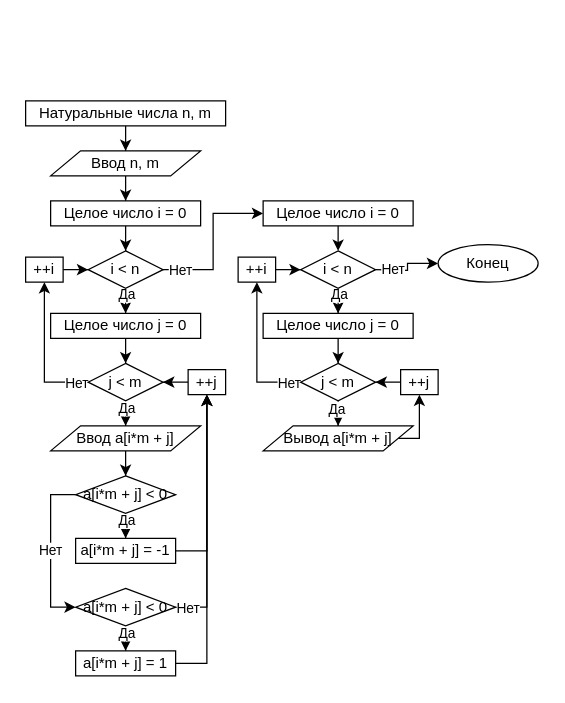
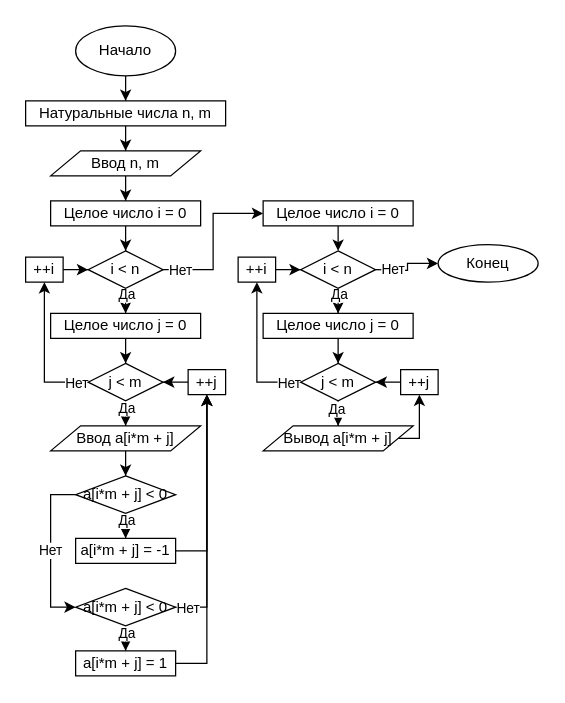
  <mxCell id="0" />
  <mxCell id="1" parent="0" />
+ <mxCell id="2" style="edgeStyle=orthogonalEdgeStyle;rounded=0;orthogonalLoop=1;jettySize=auto;html=1;entryX=0.5;entryY=0;entryDx=0;entryDy=0;" edge="1" parent="1" source="3" target="5"><mxGeometry relative="1" as="geometry" /></mxCell>
+ <mxCell id="3" value="Начало" style="ellipse;whiteSpace=wrap;html=1;" vertex="1" parent="1"><mxGeometry x="60" y="20" width="80" height="40" as="geometry" /></mxCell>
  <mxCell id="4" style="edgeStyle=orthogonalEdgeStyle;rounded=0;orthogonalLoop=1;jettySize=auto;html=1;entryX=0.5;entryY=0;entryDx=0;entryDy=0;" edge="1" parent="1" source="5" target="8"><mxGeometry relative="1" as="geometry" /></mxCell>
  <mxCell id="5" value="Натуральные числа n, m" style="rounded=0;whiteSpace=wrap;html=1;" vertex="1" parent="1"><mxGeometry x="20" y="80" width="160" height="20" as="geometry" /></mxCell>
  <mxCell id="6" value="Конец" style="ellipse;whiteSpace=wrap;html=1;" vertex="1" parent="1"><mxGeometry x="350" y="195" width="80" height="30" as="geometry" /></mxCell>
  <mxCell id="7" style="edgeStyle=orthogonalEdgeStyle;rounded=0;orthogonalLoop=1;jettySize=auto;html=1;entryX=0.5;entryY=0;entryDx=0;entryDy=0;" edge="1" parent="1" source="8" target="10"><mxGeometry relative="1" as="geometry" /></mxCell>
  <mxCell id="8" value="Ввод n, m" style="shape=parallelogram;perimeter=parallelogramPerimeter;whiteSpace=wrap;html=1;" vertex="1" parent="1"><mxGeometry x="40" y="120" width="120" height="20" as="geometry" /></mxCell>
  <mxCell id="9" style="edgeStyle=orthogonalEdgeStyle;rounded=0;orthogonalLoop=1;jettySize=auto;html=1;entryX=0.5;entryY=0;entryDx=0;entryDy=0;" edge="1" parent="1" source="10" target="15"><mxGeometry relative="1" as="geometry" /></mxCell>
  <mxCell id="10" value="Целое число i = 0" style="rounded=0;whiteSpace=wrap;html=1;" vertex="1" parent="1"><mxGeometry x="40" y="160" width="120" height="20" as="geometry" /></mxCell>
  <mxCell id="11" style="edgeStyle=orthogonalEdgeStyle;rounded=0;orthogonalLoop=1;jettySize=auto;html=1;entryX=0;entryY=0.5;entryDx=0;entryDy=0;" edge="1" parent="1" source="15" target="19"><mxGeometry relative="1" as="geometry"><Array as="points"><mxPoint x="170" y="215" /><mxPoint x="170" y="170" /></Array></mxGeometry></mxCell>
  <mxCell id="12" value="Нет" style="edgeLabel;html=1;align=center;verticalAlign=middle;resizable=0;points=[];" vertex="1" connectable="0" parent="11"><mxGeometry x="-0.785" relative="1" as="geometry"><mxPoint as="offset" /></mxGeometry></mxCell>
  <mxCell id="13" style="edgeStyle=orthogonalEdgeStyle;rounded=0;orthogonalLoop=1;jettySize=auto;html=1;" edge="1" parent="1" source="15" target="23"><mxGeometry relative="1" as="geometry" /></mxCell>
  <mxCell id="14" value="Да" style="edgeLabel;html=1;align=center;verticalAlign=middle;resizable=0;points=[];" vertex="1" connectable="0" parent="13"><mxGeometry x="0.473" relative="1" as="geometry"><mxPoint as="offset" /></mxGeometry></mxCell>
  <mxCell id="15" value="i &amp;lt; n" style="rhombus;whiteSpace=wrap;html=1;" vertex="1" parent="1"><mxGeometry x="70" y="200" width="60" height="30" as="geometry" /></mxCell>
  <mxCell id="16" style="edgeStyle=orthogonalEdgeStyle;rounded=0;orthogonalLoop=1;jettySize=auto;html=1;entryX=0;entryY=0.5;entryDx=0;entryDy=0;" edge="1" parent="1" source="17" target="15"><mxGeometry relative="1" as="geometry" /></mxCell>
  <mxCell id="17" value="++i" style="rounded=0;whiteSpace=wrap;html=1;" vertex="1" parent="1"><mxGeometry x="20" y="205" width="30" height="20" as="geometry" /></mxCell>
  <mxCell id="18" style="edgeStyle=orthogonalEdgeStyle;rounded=0;orthogonalLoop=1;jettySize=auto;html=1;entryX=0.5;entryY=0;entryDx=0;entryDy=0;" edge="1" parent="1" source="19"><mxGeometry relative="1" as="geometry"><mxPoint x="270" y="200" as="targetPoint" /></mxGeometry></mxCell>
  <mxCell id="19" value="Целое число i = 0" style="rounded=0;whiteSpace=wrap;html=1;" vertex="1" parent="1"><mxGeometry x="210" y="160" width="120" height="20" as="geometry" /></mxCell>
  <mxCell id="20" style="edgeStyle=orthogonalEdgeStyle;rounded=0;orthogonalLoop=1;jettySize=auto;html=1;" edge="1" parent="1" target="6"><mxGeometry relative="1" as="geometry"><mxPoint x="300" y="215" as="sourcePoint" /></mxGeometry></mxCell>
  <mxCell id="21" value="Нет" style="edgeLabel;html=1;align=center;verticalAlign=middle;resizable=0;points=[];" vertex="1" connectable="0" parent="20"><mxGeometry x="-0.544" y="1" relative="1" as="geometry"><mxPoint as="offset" /></mxGeometry></mxCell>
  <mxCell id="22" style="edgeStyle=orthogonalEdgeStyle;rounded=0;orthogonalLoop=1;jettySize=auto;html=1;entryX=0.5;entryY=0;entryDx=0;entryDy=0;" edge="1" parent="1" source="23" target="28"><mxGeometry relative="1" as="geometry" /></mxCell>
  <mxCell id="23" value="Целое число j = 0" style="rounded=0;whiteSpace=wrap;html=1;" vertex="1" parent="1"><mxGeometry x="40" y="250" width="120" height="20" as="geometry" /></mxCell>
  <mxCell id="24" style="edgeStyle=orthogonalEdgeStyle;rounded=0;orthogonalLoop=1;jettySize=auto;html=1;entryX=0.5;entryY=1;entryDx=0;entryDy=0;" edge="1" parent="1" source="28" target="17"><mxGeometry relative="1" as="geometry" /></mxCell>
  <mxCell id="25" value="Нет" style="edgeLabel;html=1;align=center;verticalAlign=middle;resizable=0;points=[];" vertex="1" connectable="0" parent="24"><mxGeometry x="-0.82" relative="1" as="geometry"><mxPoint as="offset" /></mxGeometry></mxCell>
  <mxCell id="26" style="edgeStyle=orthogonalEdgeStyle;rounded=0;orthogonalLoop=1;jettySize=auto;html=1;entryX=0.5;entryY=0;entryDx=0;entryDy=0;" edge="1" parent="1" source="28" target="32"><mxGeometry relative="1" as="geometry" /></mxCell>
  <mxCell id="27" value="Да" style="edgeLabel;html=1;align=center;verticalAlign=middle;resizable=0;points=[];" vertex="1" connectable="0" parent="26"><mxGeometry x="0.489" relative="1" as="geometry"><mxPoint as="offset" /></mxGeometry></mxCell>
  <mxCell id="28" value="j &amp;lt; m" style="rhombus;whiteSpace=wrap;html=1;" vertex="1" parent="1"><mxGeometry x="70" y="290" width="60" height="30" as="geometry" /></mxCell>
  <mxCell id="29" style="edgeStyle=orthogonalEdgeStyle;rounded=0;orthogonalLoop=1;jettySize=auto;html=1;entryX=1;entryY=0.5;entryDx=0;entryDy=0;" edge="1" parent="1" source="30" target="28"><mxGeometry relative="1" as="geometry" /></mxCell>
  <mxCell id="30" value="++j" style="rounded=0;whiteSpace=wrap;html=1;" vertex="1" parent="1"><mxGeometry x="150" y="295" width="30" height="20" as="geometry" /></mxCell>
  <mxCell id="31" style="edgeStyle=orthogonalEdgeStyle;rounded=0;orthogonalLoop=1;jettySize=auto;html=1;entryX=0.5;entryY=0;entryDx=0;entryDy=0;" edge="1" parent="1" source="32" target="36"><mxGeometry relative="1" as="geometry" /></mxCell>
  <mxCell id="32" value="Ввод a[i*m + j]" style="shape=parallelogram;perimeter=parallelogramPerimeter;whiteSpace=wrap;html=1;" vertex="1" parent="1"><mxGeometry x="40" y="340" width="120" height="20" as="geometry" /></mxCell>
  <mxCell id="33" style="edgeStyle=orthogonalEdgeStyle;rounded=0;orthogonalLoop=1;jettySize=auto;html=1;entryX=0.5;entryY=0;entryDx=0;entryDy=0;" edge="1" parent="1" source="36" target="38"><mxGeometry relative="1" as="geometry" /></mxCell>
  <mxCell id="34" value="Да" style="edgeLabel;html=1;align=center;verticalAlign=middle;resizable=0;points=[];" vertex="1" connectable="0" parent="33"><mxGeometry x="0.511" relative="1" as="geometry"><mxPoint as="offset" /></mxGeometry></mxCell>
  <mxCell id="35" value="Нет" style="edgeStyle=orthogonalEdgeStyle;rounded=0;orthogonalLoop=1;jettySize=auto;html=1;entryX=0;entryY=0.5;entryDx=0;entryDy=0;" edge="1" parent="1" source="36" target="43"><mxGeometry relative="1" as="geometry"><Array as="points"><mxPoint x="40" y="395" /><mxPoint x="40" y="485" /></Array></mxGeometry></mxCell>
  <mxCell id="36" value="a[i*m + j] &amp;lt; 0" style="rhombus;whiteSpace=wrap;html=1;" vertex="1" parent="1"><mxGeometry x="60" y="380" width="80" height="30" as="geometry" /></mxCell>
  <mxCell id="37" style="edgeStyle=orthogonalEdgeStyle;rounded=0;orthogonalLoop=1;jettySize=auto;html=1;entryX=0.5;entryY=1;entryDx=0;entryDy=0;" edge="1" parent="1" source="38" target="30"><mxGeometry relative="1" as="geometry" /></mxCell>
  <mxCell id="38" value="a[i*m + j] = -1" style="rounded=0;whiteSpace=wrap;html=1;" vertex="1" parent="1"><mxGeometry x="60" y="430" width="80" height="20" as="geometry" /></mxCell>
  <mxCell id="39" style="edgeStyle=orthogonalEdgeStyle;rounded=0;orthogonalLoop=1;jettySize=auto;html=1;entryX=0.5;entryY=0;entryDx=0;entryDy=0;" edge="1" parent="1" source="43" target="45"><mxGeometry relative="1" as="geometry" /></mxCell>
  <mxCell id="40" value="Да" style="edgeLabel;html=1;align=center;verticalAlign=middle;resizable=0;points=[];" vertex="1" connectable="0" parent="39"><mxGeometry x="0.511" relative="1" as="geometry"><mxPoint as="offset" /></mxGeometry></mxCell>
  <mxCell id="41" style="edgeStyle=orthogonalEdgeStyle;rounded=0;orthogonalLoop=1;jettySize=auto;html=1;entryX=0.5;entryY=1;entryDx=0;entryDy=0;" edge="1" parent="1" source="43" target="30"><mxGeometry relative="1" as="geometry" /></mxCell>
  <mxCell id="42" value="Нет" style="edgeLabel;html=1;align=center;verticalAlign=middle;resizable=0;points=[];" vertex="1" connectable="0" parent="41"><mxGeometry x="-0.909" relative="1" as="geometry"><mxPoint as="offset" /></mxGeometry></mxCell>
  <mxCell id="43" value="a[i*m + j] &amp;lt; 0" style="rhombus;whiteSpace=wrap;html=1;" vertex="1" parent="1"><mxGeometry x="60" y="470" width="80" height="30" as="geometry" /></mxCell>
  <mxCell id="44" style="edgeStyle=orthogonalEdgeStyle;rounded=0;orthogonalLoop=1;jettySize=auto;html=1;" edge="1" parent="1" source="45" target="30"><mxGeometry relative="1" as="geometry" /></mxCell>
  <mxCell id="45" value="a[i*m + j] = 1" style="rounded=0;whiteSpace=wrap;html=1;" vertex="1" parent="1"><mxGeometry x="60" y="520" width="80" height="20" as="geometry" /></mxCell>
  <mxCell id="46" style="edgeStyle=orthogonalEdgeStyle;rounded=0;orthogonalLoop=1;jettySize=auto;html=1;" edge="1" parent="1" source="48" target="52"><mxGeometry relative="1" as="geometry" /></mxCell>
  <mxCell id="47" value="Да" style="edgeLabel;html=1;align=center;verticalAlign=middle;resizable=0;points=[];" vertex="1" connectable="0" parent="46"><mxGeometry x="0.473" relative="1" as="geometry"><mxPoint as="offset" /></mxGeometry></mxCell>
  <mxCell id="48" value="i &amp;lt; n" style="rhombus;whiteSpace=wrap;html=1;" vertex="1" parent="1"><mxGeometry x="240" y="200" width="60" height="30" as="geometry" /></mxCell>
  <mxCell id="49" style="edgeStyle=orthogonalEdgeStyle;rounded=0;orthogonalLoop=1;jettySize=auto;html=1;entryX=0;entryY=0.5;entryDx=0;entryDy=0;" edge="1" parent="1" source="50" target="48"><mxGeometry relative="1" as="geometry" /></mxCell>
  <mxCell id="50" value="++i" style="rounded=0;whiteSpace=wrap;html=1;" vertex="1" parent="1"><mxGeometry x="190" y="205" width="30" height="20" as="geometry" /></mxCell>
  <mxCell id="51" style="edgeStyle=orthogonalEdgeStyle;rounded=0;orthogonalLoop=1;jettySize=auto;html=1;entryX=0.5;entryY=0;entryDx=0;entryDy=0;" edge="1" parent="1" source="52" target="57"><mxGeometry relative="1" as="geometry" /></mxCell>
  <mxCell id="52" value="Целое число j = 0" style="rounded=0;whiteSpace=wrap;html=1;" vertex="1" parent="1"><mxGeometry x="210" y="250" width="120" height="20" as="geometry" /></mxCell>
  <mxCell id="53" style="edgeStyle=orthogonalEdgeStyle;rounded=0;orthogonalLoop=1;jettySize=auto;html=1;entryX=0.5;entryY=1;entryDx=0;entryDy=0;" edge="1" parent="1" source="57" target="50"><mxGeometry relative="1" as="geometry" /></mxCell>
  <mxCell id="54" value="Нет" style="edgeLabel;html=1;align=center;verticalAlign=middle;resizable=0;points=[];" vertex="1" connectable="0" parent="53"><mxGeometry x="-0.82" relative="1" as="geometry"><mxPoint as="offset" /></mxGeometry></mxCell>
  <mxCell id="55" style="edgeStyle=orthogonalEdgeStyle;rounded=0;orthogonalLoop=1;jettySize=auto;html=1;entryX=0.5;entryY=0;entryDx=0;entryDy=0;" edge="1" parent="1" source="57" target="61"><mxGeometry relative="1" as="geometry" /></mxCell>
  <mxCell id="56" value="Да" style="edgeLabel;html=1;align=center;verticalAlign=middle;resizable=0;points=[];" vertex="1" connectable="0" parent="55"><mxGeometry x="0.533" y="-2" relative="1" as="geometry"><mxPoint as="offset" /></mxGeometry></mxCell>
  <mxCell id="57" value="j &amp;lt; m" style="rhombus;whiteSpace=wrap;html=1;" vertex="1" parent="1"><mxGeometry x="240" y="290" width="60" height="30" as="geometry" /></mxCell>
  <mxCell id="58" style="edgeStyle=orthogonalEdgeStyle;rounded=0;orthogonalLoop=1;jettySize=auto;html=1;entryX=1;entryY=0.5;entryDx=0;entryDy=0;" edge="1" parent="1" source="59" target="57"><mxGeometry relative="1" as="geometry" /></mxCell>
  <mxCell id="59" value="++j" style="rounded=0;whiteSpace=wrap;html=1;" vertex="1" parent="1"><mxGeometry x="320" y="295" width="30" height="20" as="geometry" /></mxCell>
  <mxCell id="60" style="edgeStyle=orthogonalEdgeStyle;rounded=0;orthogonalLoop=1;jettySize=auto;html=1;" edge="1" parent="1" source="61" target="59"><mxGeometry relative="1" as="geometry"><Array as="points"><mxPoint x="335" y="350" /></Array></mxGeometry></mxCell>
  <mxCell id="61" value="Вывод a[i*m + j]" style="shape=parallelogram;perimeter=parallelogramPerimeter;whiteSpace=wrap;html=1;" vertex="1" parent="1"><mxGeometry x="210" y="340" width="120" height="20" as="geometry" /></mxCell>
